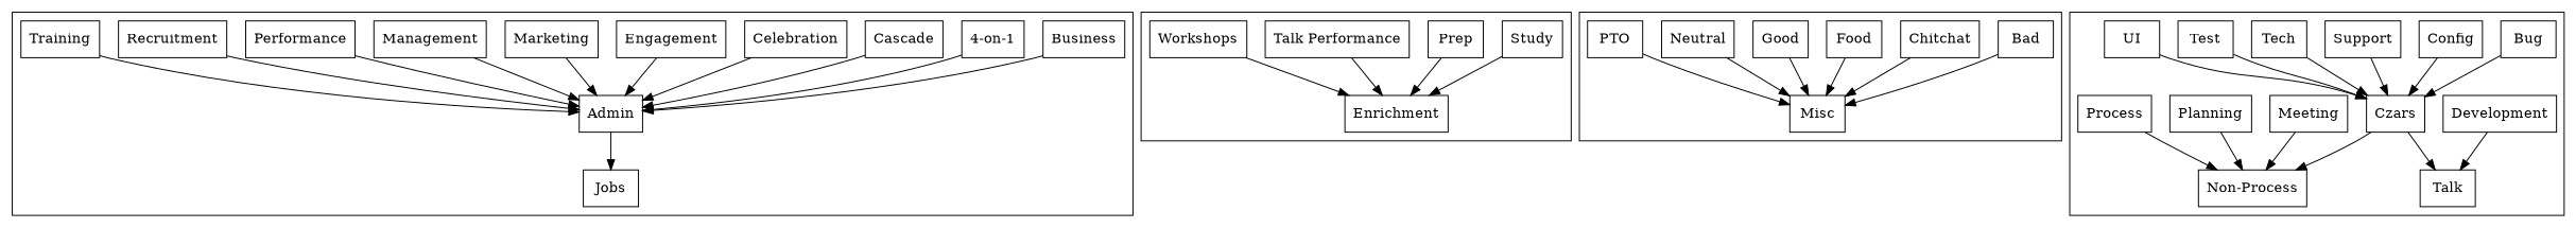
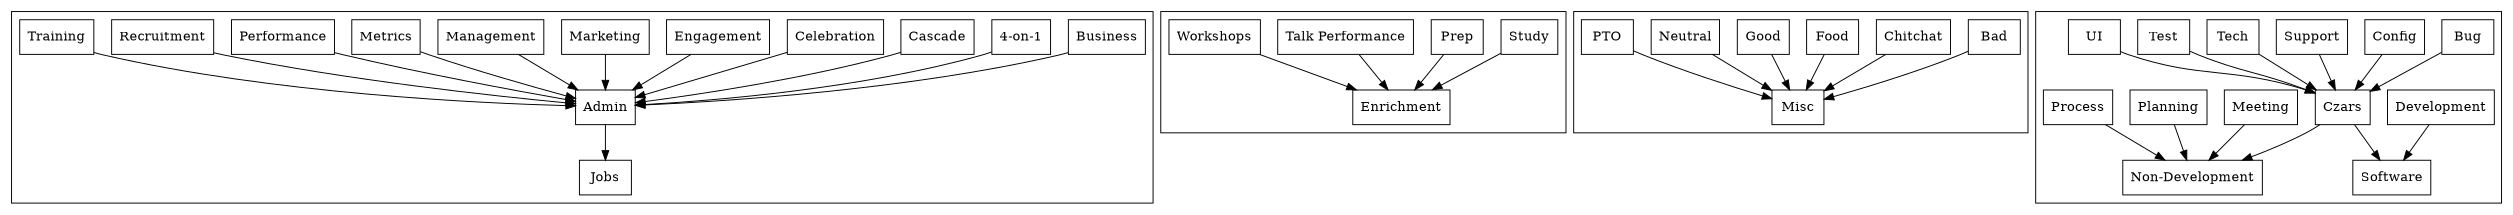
  digraph {
    node [shape=record]
    Business
    Admin
    n3 [label="4-on-1"]
    Cascade
    Celebration
    Engagement
    Jobs
    Marketing
    Management
+   Metrics
    Performance
    Recruitment
    Training
    Study
    Enrichment
    n16 [label=Prep]
    n17 [label="Talk Performance"]
    Workshops
    Bad
    Misc
    Chitchat
    Food
    Good
    Neutral
    PTO
    Development
-   Software [label=Talk]
-   n28 [label="Non-Process"]
+   Software
+   n28 [label="Non-Development"]
    Czars
    Meeting
    Planning
    Process
    Bug
    Config
    Support
    Tech
    Test
    UI
    subgraph cluster_1 {
      Business
      Admin
      n3
      Cascade
      Celebration
      Engagement
      Jobs
      Marketing
      Management
+     Metrics
      Performance
      Recruitment
      Training
    }
    subgraph cluster_2 {
      Study
      Enrichment
      n16
      n17
      Workshops
    }
    subgraph cluster_3 {
      Bad
      Misc
      Chitchat
      Food
      Good
      Neutral
      PTO
    }
    subgraph cluster_4 {
      Development
      Software
      n28
      Czars
      Meeting
      Planning
      Process
      Bug
      Config
      Support
      Tech
      Test
      UI
    }
    Business -> Admin
    Admin -> Jobs
    n3 -> Admin
    Cascade -> Admin
    Celebration -> Admin
    Engagement -> Admin
    Marketing -> Admin
    Management -> Admin
+   Metrics -> Admin
    Performance -> Admin
    Recruitment -> Admin
    Training -> Admin
    Study -> Enrichment
    n16 -> Enrichment
    n17 -> Enrichment
    Workshops -> Enrichment
    Bad -> Misc
    Chitchat -> Misc
    Food -> Misc
    Good -> Misc
    Neutral -> Misc
    PTO -> Misc
    Development -> Software
    Czars -> Software
    Czars -> n28
    Meeting -> n28
    Planning -> n28
    Process -> n28
    Bug -> Czars
    Config -> Czars
    Support -> Czars
    Tech -> Czars
    Test -> Czars
    UI -> Czars
  }
